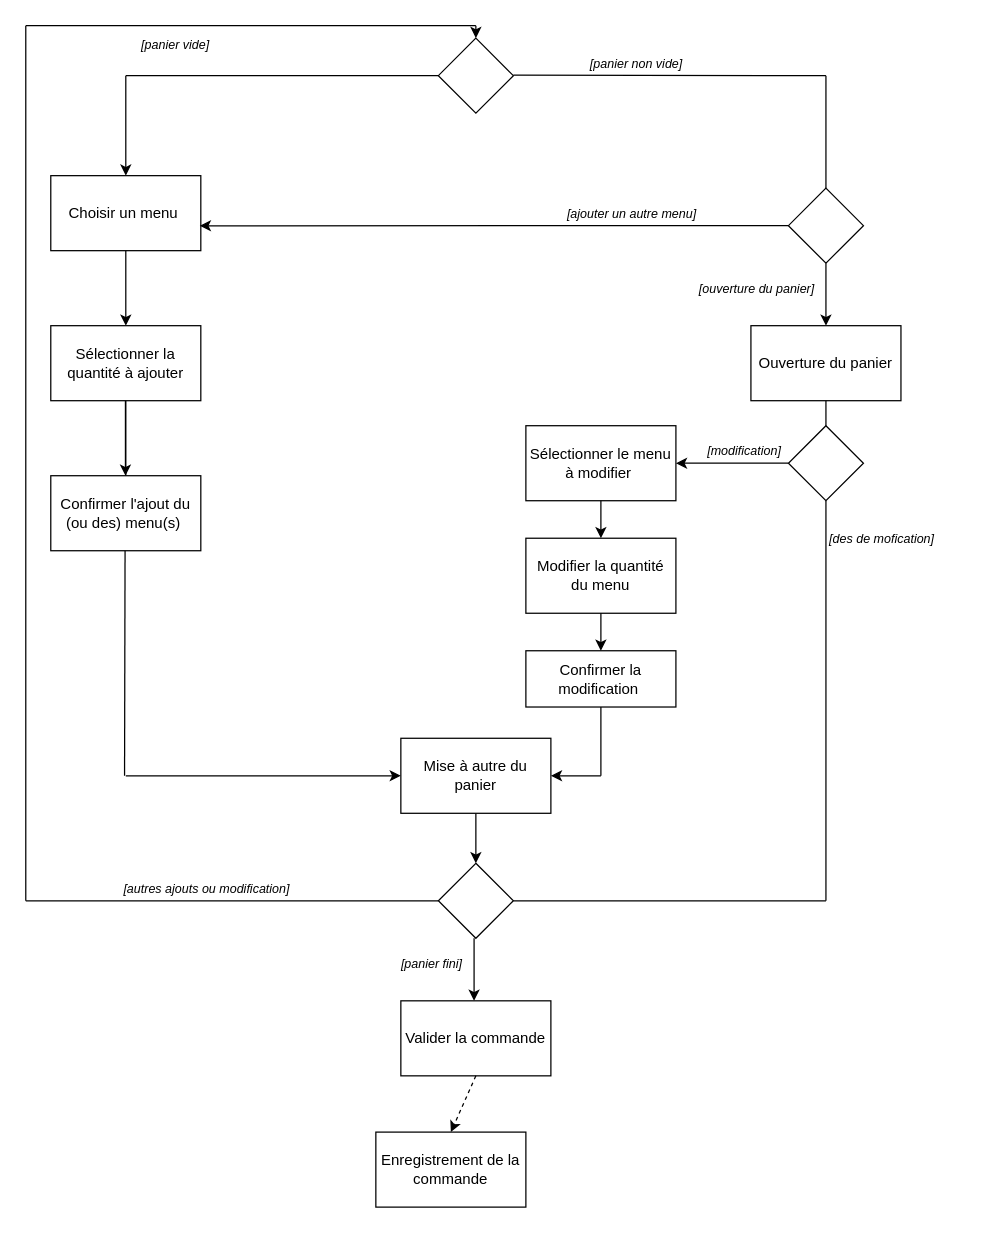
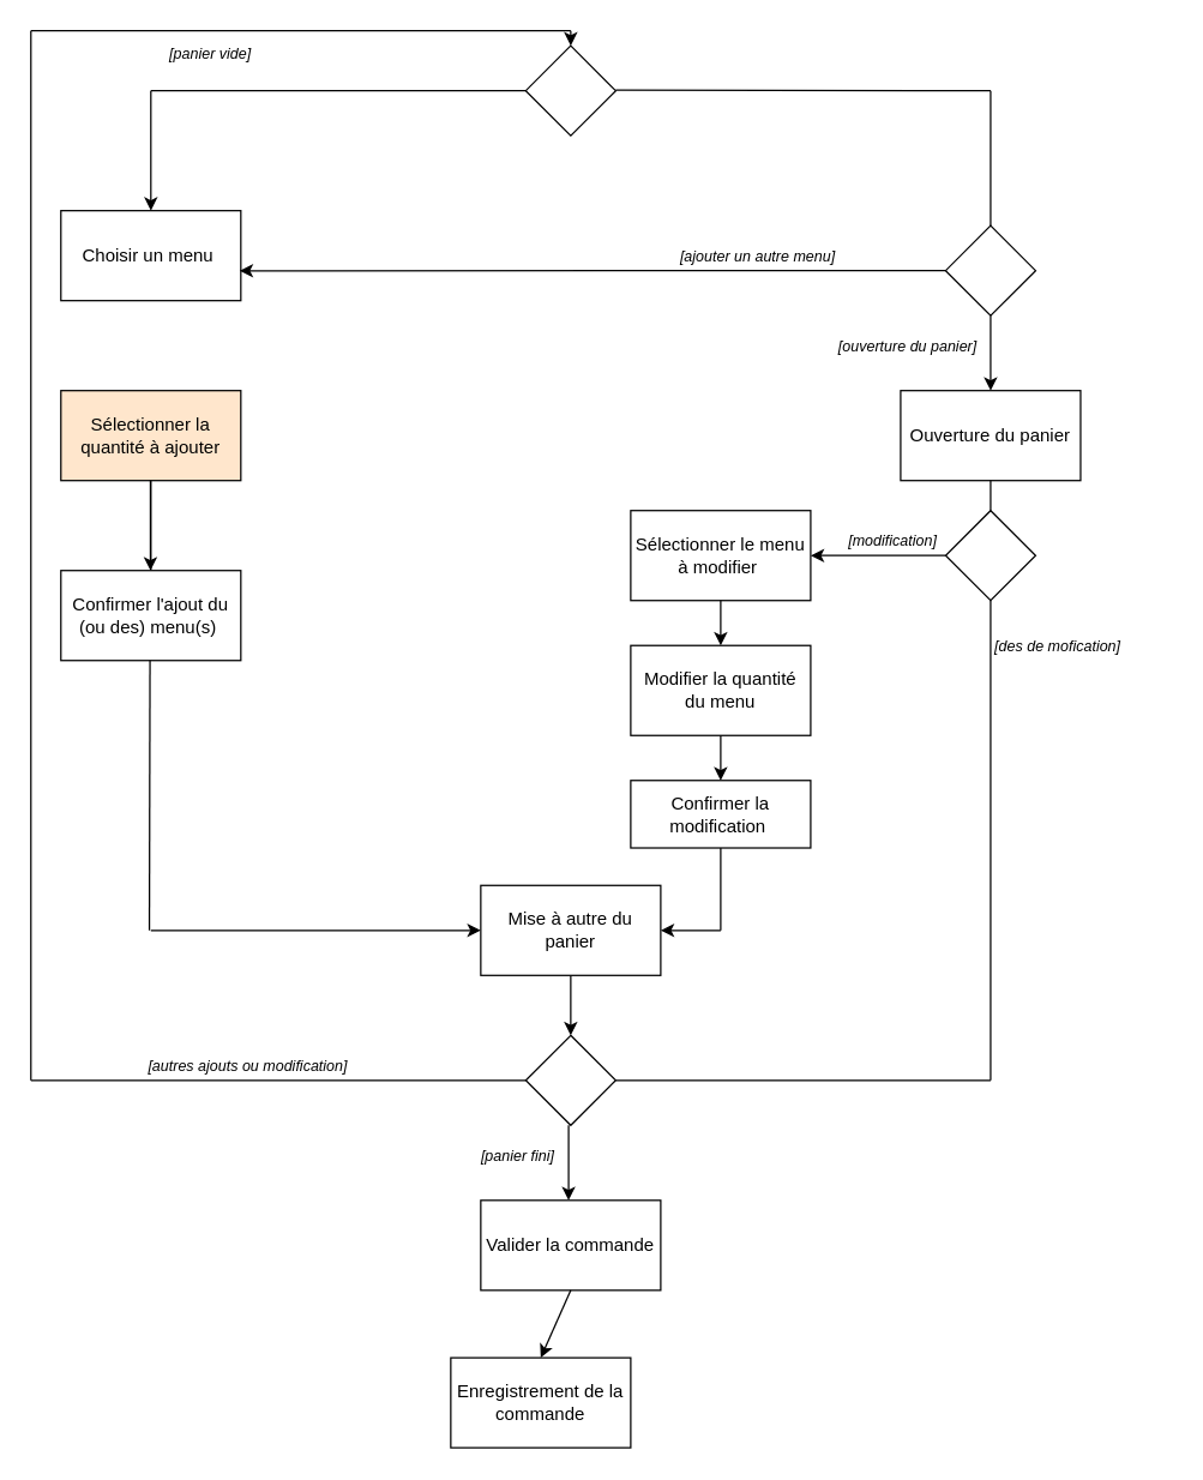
  <mxCell id="0" />
  <mxCell id="1" parent="0" />
  <mxCell id="2" value="" style="endArrow=classic;html=1;exitX=0.5;exitY=1;exitDx=0;exitDy=0;entryX=0.5;entryY=0;entryDx=0;entryDy=0;" parent="1" source="27" edge="1" target="28"><mxGeometry width="50" height="50" relative="1" as="geometry"><mxPoint x="379.29" y="530" as="sourcePoint" /><mxPoint x="379.29" y="613" as="targetPoint" /></mxGeometry></mxCell>
  <mxCell id="3" value="Choisir un menu&amp;nbsp;" style="rounded=0;whiteSpace=wrap;html=1;sketch=0;" vertex="1" parent="1"><mxGeometry x="40" y="140" width="120" height="60" as="geometry" /></mxCell>
  <mxCell id="4" value="&lt;font style=&quot;font-size: 10px&quot;&gt;&lt;i&gt;[panier vide]&lt;/i&gt;&lt;/font&gt;" style="text;html=1;strokeColor=none;fillColor=none;align=center;verticalAlign=middle;whiteSpace=wrap;rounded=0;sketch=0;" vertex="1" parent="1"><mxGeometry x="105" y="25" width="70" height="20" as="geometry" /></mxCell>
  <mxCell id="5" value="" style="endArrow=none;html=1;exitX=0;exitY=0.5;exitDx=0;exitDy=0;endFill=0;" edge="1" parent="1" source="6"><mxGeometry width="50" height="50" relative="1" as="geometry"><mxPoint x="334" y="65" as="sourcePoint" /><mxPoint x="100" y="60" as="targetPoint" /></mxGeometry></mxCell>
  <mxCell id="6" value="" style="rhombus;whiteSpace=wrap;html=1;rounded=0;sketch=0;" vertex="1" parent="1"><mxGeometry x="350" y="30" width="60" height="60" as="geometry" /></mxCell>
  <mxCell id="7" value="" style="endArrow=classic;html=1;" edge="1" parent="1"><mxGeometry width="50" height="50" relative="1" as="geometry"><mxPoint x="100" y="60" as="sourcePoint" /><mxPoint x="100" y="140" as="targetPoint" /></mxGeometry></mxCell>
- <mxCell id="8" value="" style="endArrow=classic;html=1;exitX=0.5;exitY=1;exitDx=0;exitDy=0;entryX=0.5;entryY=0;entryDx=0;entryDy=0;" edge="1" parent="1" source="3" target="10"><mxGeometry width="50" height="50" relative="1" as="geometry"><mxPoint x="180" y="220" as="sourcePoint" /><mxPoint x="100" y="250" as="targetPoint" /></mxGeometry></mxCell>
  <mxCell id="9" value="" style="edgeStyle=orthogonalEdgeStyle;curved=0;rounded=1;sketch=0;orthogonalLoop=1;jettySize=auto;html=1;endArrow=none;endFill=0;" edge="1" parent="1" source="10" target="12"><mxGeometry relative="1" as="geometry" /></mxCell>
- <mxCell id="10" value="Sélectionner la quantité à ajouter" style="rounded=0;whiteSpace=wrap;html=1;sketch=0;" vertex="1" parent="1"><mxGeometry x="40" y="260" width="120" height="60" as="geometry" /></mxCell>
+ <mxCell id="10" value="Sélectionner la quantité à ajouter" style="rounded=0;whiteSpace=wrap;html=1;sketch=0;fillColor=#ffe6cc;" vertex="1" parent="1"><mxGeometry x="40" y="260" width="120" height="60" as="geometry" /></mxCell>
  <mxCell id="11" value="" style="endArrow=classic;html=1;exitX=0.5;exitY=1;exitDx=0;exitDy=0;entryX=0.5;entryY=0;entryDx=0;entryDy=0;" edge="1" parent="1"><mxGeometry width="50" height="50" relative="1" as="geometry"><mxPoint x="99.71" y="320" as="sourcePoint" /><mxPoint x="99.71" y="380" as="targetPoint" /></mxGeometry></mxCell>
  <mxCell id="12" value="Confirmer l'ajout du (ou des) menu(s)&amp;nbsp;" style="rounded=0;whiteSpace=wrap;html=1;sketch=0;" vertex="1" parent="1"><mxGeometry x="40" y="380" width="120" height="60" as="geometry" /></mxCell>
  <mxCell id="13" value="" style="endArrow=classic;html=1;entryX=0.5;entryY=0;entryDx=0;entryDy=0;" edge="1" parent="1" target="37"><mxGeometry width="50" height="50" relative="1" as="geometry"><mxPoint x="660" y="210" as="sourcePoint" /><mxPoint x="660" y="250" as="targetPoint" /></mxGeometry></mxCell>
  <mxCell id="14" value="" style="endArrow=none;html=1;endFill=0;" edge="1" parent="1"><mxGeometry width="50" height="50" relative="1" as="geometry"><mxPoint x="660" y="60" as="sourcePoint" /><mxPoint x="410" y="59.66" as="targetPoint" /></mxGeometry></mxCell>
  <mxCell id="15" value="" style="endArrow=none;html=1;endFill=0;entryX=0.5;entryY=0;entryDx=0;entryDy=0;" edge="1" parent="1" target="16"><mxGeometry width="50" height="50" relative="1" as="geometry"><mxPoint x="660" y="60" as="sourcePoint" /><mxPoint x="660" y="140" as="targetPoint" /></mxGeometry></mxCell>
  <mxCell id="16" value="" style="rhombus;whiteSpace=wrap;html=1;rounded=0;sketch=0;" vertex="1" parent="1"><mxGeometry x="630" y="150" width="60" height="60" as="geometry" /></mxCell>
  <mxCell id="17" value="" style="endArrow=classic;html=1;entryX=0.993;entryY=0.668;entryDx=0;entryDy=0;entryPerimeter=0;" edge="1" parent="1" target="3"><mxGeometry width="50" height="50" relative="1" as="geometry"><mxPoint x="630" y="180" as="sourcePoint" /><mxPoint x="380" y="180" as="targetPoint" /></mxGeometry></mxCell>
- <mxCell id="18" value="&lt;font style=&quot;font-size: 10px&quot;&gt;&lt;i&gt;[panier non vide]&amp;nbsp;&lt;/i&gt;&lt;/font&gt;" style="text;html=1;strokeColor=none;fillColor=none;align=center;verticalAlign=middle;whiteSpace=wrap;rounded=0;sketch=0;" vertex="1" parent="1"><mxGeometry x="470" y="40" width="80" height="20" as="geometry" /></mxCell>
  <mxCell id="19" value="&lt;font style=&quot;font-size: 10px&quot;&gt;&lt;i&gt;[ajouter un autre menu]&lt;/i&gt;&lt;/font&gt;" style="text;html=1;strokeColor=none;fillColor=none;align=center;verticalAlign=middle;whiteSpace=wrap;rounded=0;sketch=0;" vertex="1" parent="1"><mxGeometry x="430" y="160" width="150" height="20" as="geometry" /></mxCell>
  <mxCell id="20" value="&lt;font style=&quot;font-size: 10px&quot;&gt;&lt;i&gt;[ouverture du panier]&lt;/i&gt;&lt;/font&gt;" style="text;html=1;strokeColor=none;fillColor=none;align=center;verticalAlign=middle;whiteSpace=wrap;rounded=0;sketch=0;" vertex="1" parent="1"><mxGeometry x="530" y="220" width="150" height="20" as="geometry" /></mxCell>
  <mxCell id="21" value="Sélectionner le menu à modifier&amp;nbsp;" style="rounded=0;whiteSpace=wrap;html=1;sketch=0;" vertex="1" parent="1"><mxGeometry x="420" y="340" width="120" height="60" as="geometry" /></mxCell>
  <mxCell id="22" value="Modifier la quantité du menu" style="rounded=0;whiteSpace=wrap;html=1;sketch=0;" vertex="1" parent="1"><mxGeometry x="420" y="430" width="120" height="60" as="geometry" /></mxCell>
  <mxCell id="23" value="" style="endArrow=classic;html=1;exitX=0;exitY=0.5;exitDx=0;exitDy=0;" edge="1" parent="1" source="41"><mxGeometry width="50" height="50" relative="1" as="geometry"><mxPoint x="780" y="450" as="sourcePoint" /><mxPoint x="540" y="370" as="targetPoint" /></mxGeometry></mxCell>
  <mxCell id="24" value="" style="endArrow=none;html=1;exitX=0.5;exitY=1;exitDx=0;exitDy=0;endFill=0;" edge="1" parent="1"><mxGeometry width="50" height="50" relative="1" as="geometry"><mxPoint x="99.41" y="440" as="sourcePoint" /><mxPoint x="99" y="620" as="targetPoint" /></mxGeometry></mxCell>
  <mxCell id="25" value="" style="endArrow=none;html=1;endFill=0;exitX=0.5;exitY=1;exitDx=0;exitDy=0;" edge="1" parent="1" source="39"><mxGeometry width="50" height="50" relative="1" as="geometry"><mxPoint x="660" y="570" as="sourcePoint" /><mxPoint x="480" y="620" as="targetPoint" /></mxGeometry></mxCell>
  <mxCell id="26" value="" style="endArrow=classic;html=1;entryX=0;entryY=0.5;entryDx=0;entryDy=0;endFill=1;" edge="1" parent="1" target="27"><mxGeometry width="50" height="50" relative="1" as="geometry"><mxPoint x="100" y="620" as="sourcePoint" /><mxPoint x="300" y="500" as="targetPoint" /></mxGeometry></mxCell>
  <mxCell id="27" value="Mise à autre du panier" style="rounded=0;whiteSpace=wrap;html=1;sketch=0;" vertex="1" parent="1"><mxGeometry x="320" y="590" width="120" height="60" as="geometry" /></mxCell>
  <mxCell id="28" value="" style="rhombus;whiteSpace=wrap;html=1;rounded=0;sketch=0;" vertex="1" parent="1"><mxGeometry x="350" y="690" width="60" height="60" as="geometry" /></mxCell>
  <mxCell id="29" value="" style="endArrow=none;html=1;" edge="1" parent="1"><mxGeometry width="50" height="50" relative="1" as="geometry"><mxPoint x="20" y="720" as="sourcePoint" /><mxPoint x="350" y="720" as="targetPoint" /></mxGeometry></mxCell>
  <mxCell id="30" value="" style="endArrow=classic;html=1;endFill=1;" edge="1" parent="1"><mxGeometry width="50" height="50" relative="1" as="geometry"><mxPoint x="378.57" y="750" as="sourcePoint" /><mxPoint x="378.57" y="800" as="targetPoint" /></mxGeometry></mxCell>
  <mxCell id="31" value="" style="endArrow=none;html=1;" edge="1" parent="1"><mxGeometry width="50" height="50" relative="1" as="geometry"><mxPoint x="20" y="720" as="sourcePoint" /><mxPoint x="20" y="20" as="targetPoint" /></mxGeometry></mxCell>
  <mxCell id="32" value="" style="endArrow=none;html=1;" edge="1" parent="1"><mxGeometry width="50" height="50" relative="1" as="geometry"><mxPoint x="380" y="20" as="sourcePoint" /><mxPoint x="20" y="20" as="targetPoint" /><Array as="points" /></mxGeometry></mxCell>
  <mxCell id="33" value="" style="endArrow=none;html=1;exitX=0.5;exitY=0;exitDx=0;exitDy=0;endFill=0;startArrow=classic;startFill=1;" edge="1" parent="1" source="6"><mxGeometry width="50" height="50" relative="1" as="geometry"><mxPoint x="550" y="30" as="sourcePoint" /><mxPoint x="380" y="20" as="targetPoint" /><Array as="points"><mxPoint x="380" y="20" /></Array></mxGeometry></mxCell>
  <mxCell id="34" value="&lt;span style=&quot;font-size: 10px&quot;&gt;&lt;i&gt;[panier fini]&lt;/i&gt;&lt;/span&gt;" style="text;html=1;strokeColor=none;fillColor=none;align=center;verticalAlign=middle;whiteSpace=wrap;rounded=0;sketch=0;" vertex="1" parent="1"><mxGeometry x="270" y="760" width="150" height="20" as="geometry" /></mxCell>
  <mxCell id="35" value="Valider la commande" style="rounded=0;whiteSpace=wrap;html=1;sketch=0;" vertex="1" parent="1"><mxGeometry x="320" y="800" width="120" height="60" as="geometry" /></mxCell>
  <mxCell id="36" value="&lt;span style=&quot;font-size: 10px&quot;&gt;&lt;i&gt;[autres ajouts ou modification]&lt;/i&gt;&lt;/span&gt;" style="text;html=1;strokeColor=none;fillColor=none;align=center;verticalAlign=middle;whiteSpace=wrap;rounded=0;sketch=0;" vertex="1" parent="1"><mxGeometry x="90" y="700" width="150" height="20" as="geometry" /></mxCell>
  <mxCell id="37" value="Ouverture du panier" style="rounded=0;whiteSpace=wrap;html=1;sketch=0;" vertex="1" parent="1"><mxGeometry x="600" y="260" width="120" height="60" as="geometry" /></mxCell>
  <mxCell id="38" style="edgeStyle=orthogonalEdgeStyle;curved=0;rounded=1;sketch=0;orthogonalLoop=1;jettySize=auto;html=1;exitX=0.5;exitY=1;exitDx=0;exitDy=0;startArrow=classic;startFill=1;endArrow=none;endFill=0;" edge="1" parent="1" source="34" target="34"><mxGeometry relative="1" as="geometry" /></mxCell>
  <mxCell id="39" value="Confirmer la modification&amp;nbsp;" style="rounded=0;whiteSpace=wrap;html=1;sketch=0;" vertex="1" parent="1"><mxGeometry x="420" y="520" width="120" height="45" as="geometry" /></mxCell>
  <mxCell id="40" value="" style="endArrow=classic;html=1;exitX=0.5;exitY=1;exitDx=0;exitDy=0;entryX=0.5;entryY=0;entryDx=0;entryDy=0;" edge="1" parent="1" source="21" target="22"><mxGeometry width="50" height="50" relative="1" as="geometry"><mxPoint x="660" y="500" as="sourcePoint" /><mxPoint x="450" y="430" as="targetPoint" /><Array as="points" /></mxGeometry></mxCell>
  <mxCell id="41" value="" style="rhombus;whiteSpace=wrap;html=1;rounded=0;sketch=0;" vertex="1" parent="1"><mxGeometry x="630" y="340" width="60" height="60" as="geometry" /></mxCell>
  <mxCell id="42" value="" style="endArrow=none;html=1;exitX=0.5;exitY=0;exitDx=0;exitDy=0;" edge="1" parent="1" source="41"><mxGeometry width="50" height="50" relative="1" as="geometry"><mxPoint x="610" y="370" as="sourcePoint" /><mxPoint x="660" y="320" as="targetPoint" /></mxGeometry></mxCell>
  <mxCell id="43" value="" style="endArrow=classic;html=1;entryX=0.5;entryY=0;entryDx=0;entryDy=0;" edge="1" parent="1" target="39"><mxGeometry width="50" height="50" relative="1" as="geometry"><mxPoint x="480" y="490" as="sourcePoint" /><mxPoint x="485" y="440" as="targetPoint" /><Array as="points" /></mxGeometry></mxCell>
  <mxCell id="44" value="" style="endArrow=classic;html=1;entryX=1;entryY=0.5;entryDx=0;entryDy=0;" edge="1" parent="1" target="27"><mxGeometry width="50" height="50" relative="1" as="geometry"><mxPoint x="480" y="620" as="sourcePoint" /><mxPoint x="680" y="500" as="targetPoint" /></mxGeometry></mxCell>
  <mxCell id="45" value="&lt;font style=&quot;font-size: 10px&quot;&gt;&lt;i&gt;[modification]&lt;/i&gt;&lt;/font&gt;" style="text;html=1;strokeColor=none;fillColor=none;align=center;verticalAlign=middle;whiteSpace=wrap;rounded=0;sketch=0;" vertex="1" parent="1"><mxGeometry x="520" y="350" width="150" height="20" as="geometry" /></mxCell>
  <mxCell id="46" value="" style="endArrow=none;html=1;" edge="1" parent="1"><mxGeometry width="50" height="50" relative="1" as="geometry"><mxPoint x="660" y="720" as="sourcePoint" /><mxPoint x="660" y="400" as="targetPoint" /></mxGeometry></mxCell>
  <mxCell id="47" value="" style="endArrow=none;html=1;" edge="1" parent="1"><mxGeometry width="50" height="50" relative="1" as="geometry"><mxPoint x="410" y="720" as="sourcePoint" /><mxPoint x="660" y="720" as="targetPoint" /></mxGeometry></mxCell>
  <mxCell id="48" value="&lt;span style=&quot;font-size: 10px&quot;&gt;&lt;i&gt;[des de mofication]&lt;/i&gt;&lt;/span&gt;" style="text;html=1;strokeColor=none;fillColor=none;align=center;verticalAlign=middle;whiteSpace=wrap;rounded=0;sketch=0;" vertex="1" parent="1"><mxGeometry x="630" y="420" width="150" height="20" as="geometry" /></mxCell>
  <mxCell id="49" value="Enregistrement de la commande" style="rounded=0;whiteSpace=wrap;html=1;sketch=0;" vertex="1" parent="1"><mxGeometry x="300" y="905" width="120" height="60" as="geometry" /></mxCell>
- <mxCell id="50" value="" style="endArrow=classic;html=1;exitX=0.5;exitY=1;exitDx=0;exitDy=0;entryX=0.5;entryY=0;entryDx=0;entryDy=0;dashed=1;" edge="1" parent="1" source="35" target="49"><mxGeometry width="50" height="50" relative="1" as="geometry"><mxPoint x="370" y="850" as="sourcePoint" /><mxPoint x="420" y="800" as="targetPoint" /></mxGeometry></mxCell>
+ <mxCell id="50" value="" style="endArrow=classic;html=1;exitX=0.5;exitY=1;exitDx=0;exitDy=0;entryX=0.5;entryY=0;entryDx=0;entryDy=0;" edge="1" parent="1" source="35" target="49"><mxGeometry width="50" height="50" relative="1" as="geometry"><mxPoint x="370" y="850" as="sourcePoint" /><mxPoint x="420" y="800" as="targetPoint" /></mxGeometry></mxCell>
